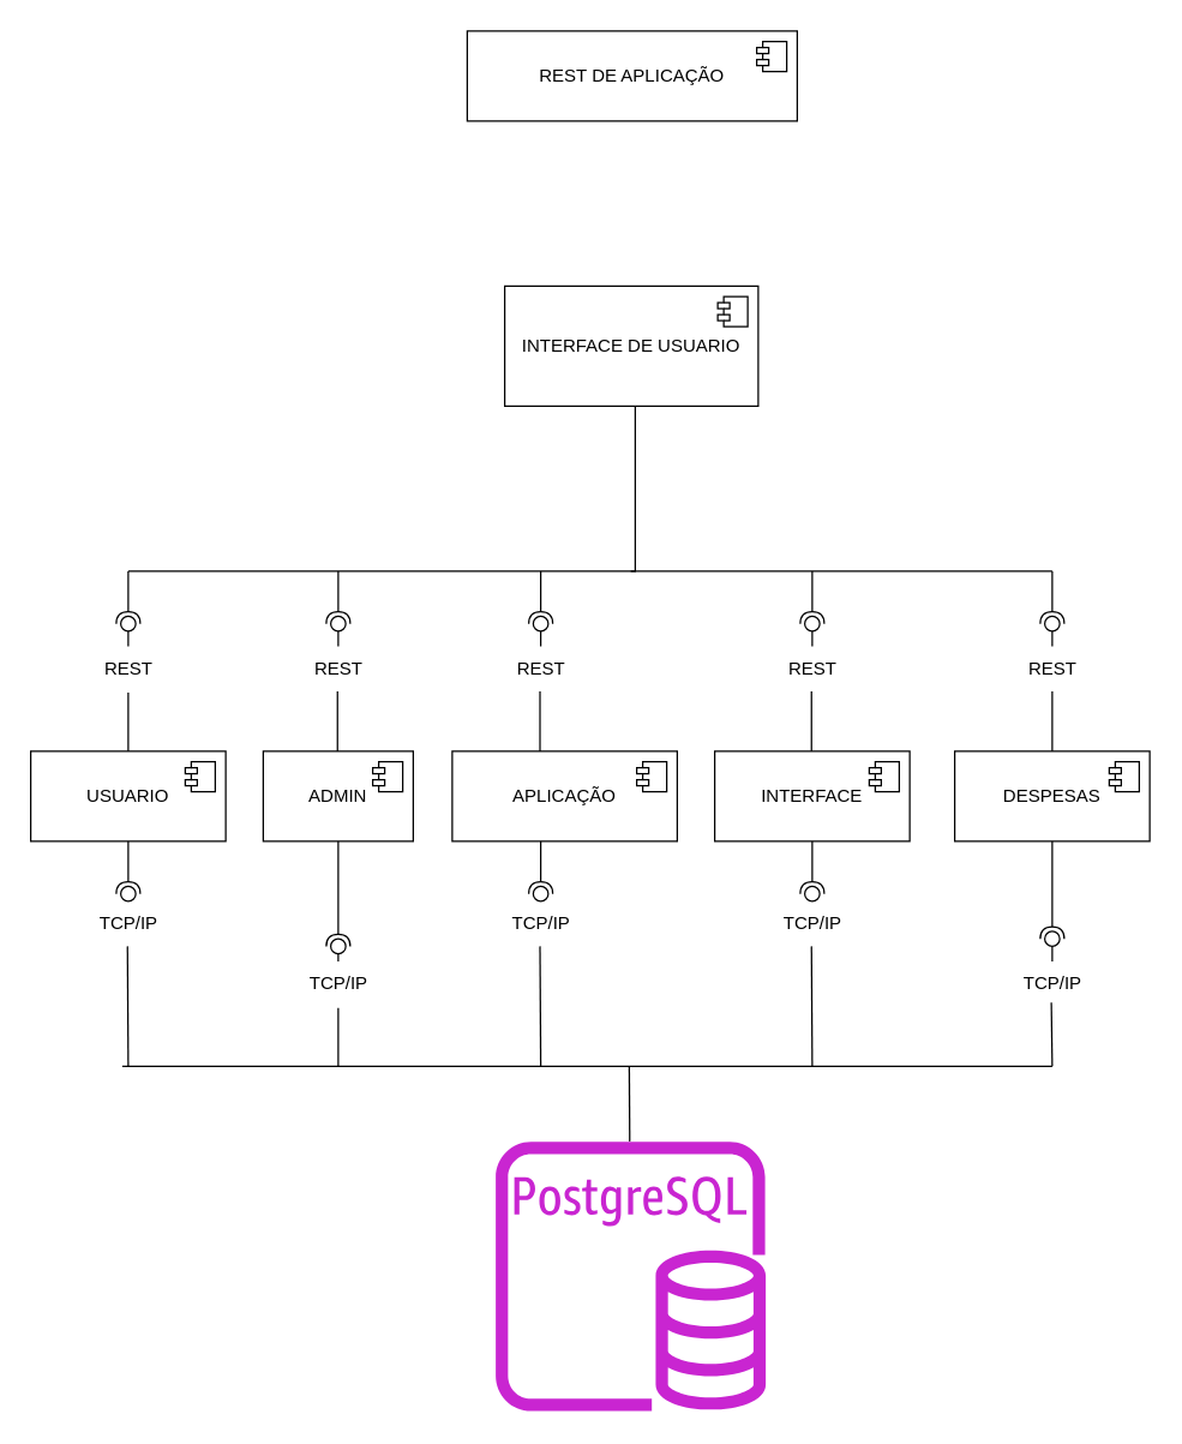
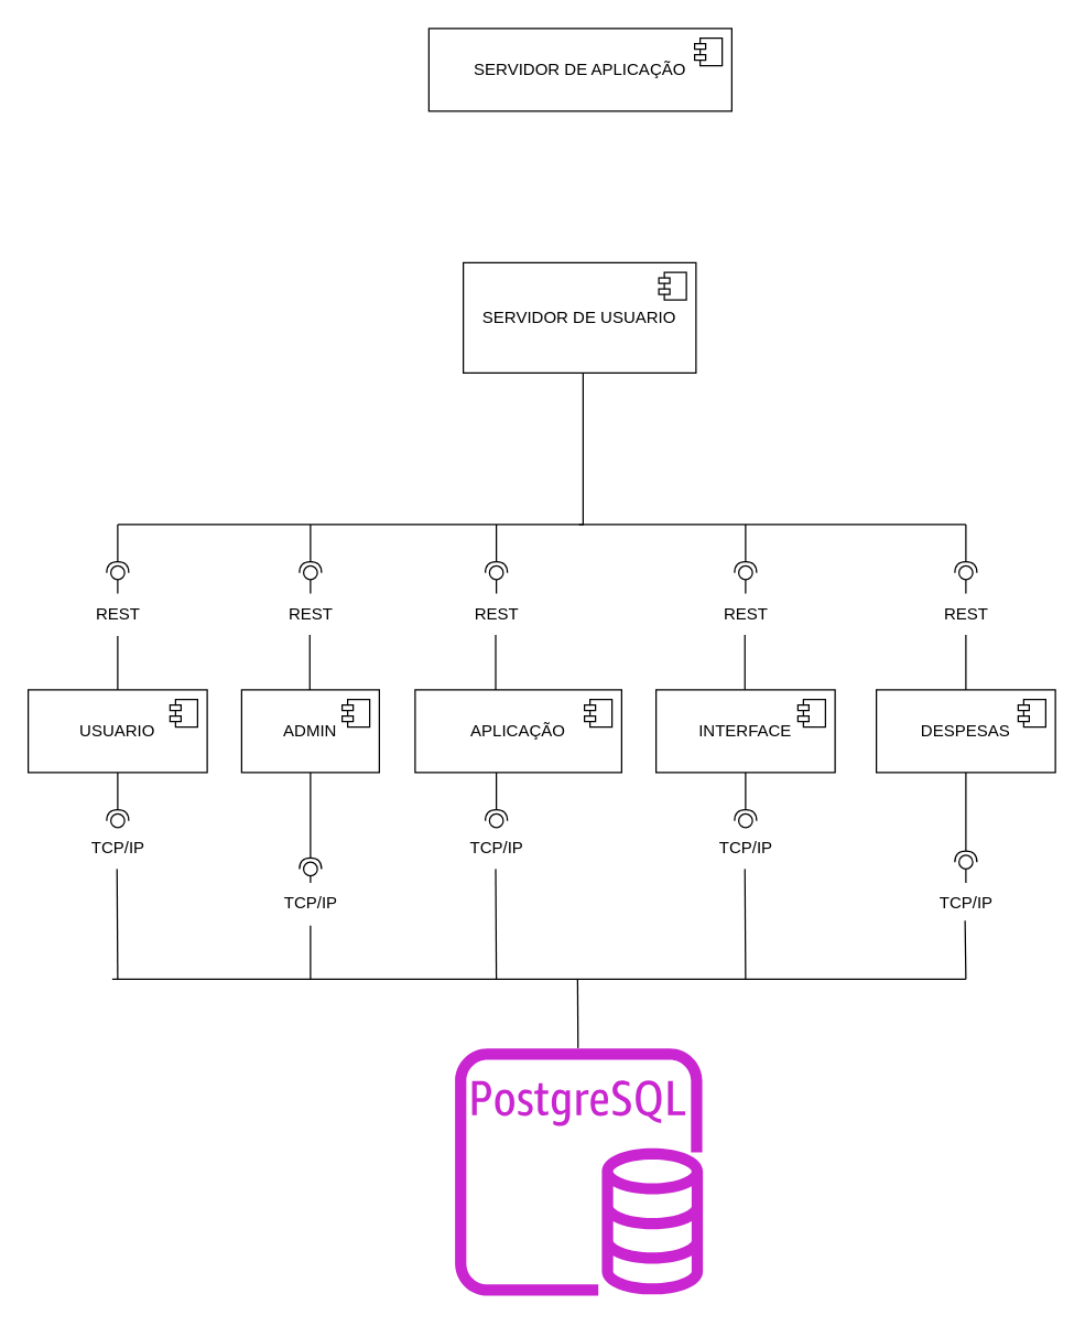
  <mxCell id="0" />
  <mxCell id="1" parent="0" />
  <mxCell id="2" value="ADMIN" style="html=1;dropTarget=0;whiteSpace=wrap;" parent="1" vertex="1"><mxGeometry x="175" y="500" width="100" height="60" as="geometry" /></mxCell>
  <mxCell id="3" value="" style="shape=module;jettyWidth=8;jettyHeight=4;" parent="2" vertex="1"><mxGeometry x="1" width="20" height="20" relative="1" as="geometry"><mxPoint x="-27" y="7" as="offset" /></mxGeometry></mxCell>
  <mxCell id="4" value="APLICAÇÃO" style="html=1;dropTarget=0;whiteSpace=wrap;" parent="1" vertex="1"><mxGeometry x="301" y="500" width="150" height="60" as="geometry" /></mxCell>
  <mxCell id="5" value="" style="shape=module;jettyWidth=8;jettyHeight=4;" parent="4" vertex="1"><mxGeometry x="1" width="20" height="20" relative="1" as="geometry"><mxPoint x="-27" y="7" as="offset" /></mxGeometry></mxCell>
  <mxCell id="6" style="edgeStyle=orthogonalEdgeStyle;rounded=0;orthogonalLoop=1;jettySize=auto;html=1;endArrow=none;startFill=0;" parent="1" source="7" edge="1"><mxGeometry relative="1" as="geometry"><mxPoint x="85" y="380" as="targetPoint" /><Array as="points"><mxPoint x="423" y="380" /><mxPoint x="85" y="380" /></Array></mxGeometry></mxCell>
- <mxCell id="7" value="INTERFACE DE USUARIO" style="html=1;dropTarget=0;whiteSpace=wrap;" parent="1" vertex="1"><mxGeometry x="336" y="190" width="169" height="80" as="geometry" /></mxCell>
+ <mxCell id="7" value="SERVIDOR DE USUARIO" style="html=1;dropTarget=0;whiteSpace=wrap;" parent="1" vertex="1"><mxGeometry x="336" y="190" width="169" height="80" as="geometry" /></mxCell>
  <mxCell id="8" value="" style="shape=module;jettyWidth=8;jettyHeight=4;" parent="7" vertex="1"><mxGeometry x="1" width="20" height="20" relative="1" as="geometry"><mxPoint x="-27" y="7" as="offset" /></mxGeometry></mxCell>
  <mxCell id="9" style="edgeStyle=orthogonalEdgeStyle;rounded=0;orthogonalLoop=1;jettySize=auto;html=1;endArrow=none;startFill=0;" parent="1" edge="1"><mxGeometry relative="1" as="geometry"><mxPoint x="420" y="380" as="sourcePoint" /><mxPoint x="701" y="380" as="targetPoint" /><Array as="points"><mxPoint x="680" y="380" /></Array></mxGeometry></mxCell>
  <mxCell id="10" value="" style="rounded=0;orthogonalLoop=1;jettySize=auto;html=1;endArrow=halfCircle;endFill=0;endSize=6;strokeWidth=1;sketch=0;" parent="1" target="12" edge="1"><mxGeometry relative="1" as="geometry"><mxPoint x="360" y="380" as="sourcePoint" /></mxGeometry></mxCell>
  <mxCell id="11" value="" style="rounded=0;orthogonalLoop=1;jettySize=auto;html=1;endArrow=oval;endFill=0;sketch=0;sourcePerimeterSpacing=0;targetPerimeterSpacing=0;endSize=10;exitX=0.5;exitY=0;exitDx=0;exitDy=0;" parent="1" source="30" target="12" edge="1"><mxGeometry relative="1" as="geometry"><mxPoint x="370" y="450" as="sourcePoint" /></mxGeometry></mxCell>
  <mxCell id="12" value="" style="ellipse;whiteSpace=wrap;html=1;align=center;aspect=fixed;fillColor=none;strokeColor=none;resizable=0;perimeter=centerPerimeter;rotatable=0;allowArrows=0;points=[];outlineConnect=1;" parent="1" vertex="1"><mxGeometry x="355" y="410" width="10" height="10" as="geometry" /></mxCell>
  <mxCell id="13" value="" style="rounded=0;orthogonalLoop=1;jettySize=auto;html=1;endArrow=halfCircle;endFill=0;endSize=6;strokeWidth=1;sketch=0;" parent="1" target="15" edge="1"><mxGeometry relative="1" as="geometry"><mxPoint x="225" y="380" as="sourcePoint" /></mxGeometry></mxCell>
  <mxCell id="14" value="" style="rounded=0;orthogonalLoop=1;jettySize=auto;html=1;endArrow=oval;endFill=0;sketch=0;sourcePerimeterSpacing=0;targetPerimeterSpacing=0;endSize=10;exitX=0.5;exitY=0;exitDx=0;exitDy=0;" parent="1" source="29" target="15" edge="1"><mxGeometry relative="1" as="geometry"><mxPoint x="380" y="480" as="sourcePoint" /></mxGeometry></mxCell>
  <mxCell id="15" value="" style="ellipse;whiteSpace=wrap;html=1;align=center;aspect=fixed;fillColor=none;strokeColor=none;resizable=0;perimeter=centerPerimeter;rotatable=0;allowArrows=0;points=[];outlineConnect=1;" parent="1" vertex="1"><mxGeometry x="220" y="410" width="10" height="10" as="geometry" /></mxCell>
  <mxCell id="16" value="" style="rounded=0;orthogonalLoop=1;jettySize=auto;html=1;endArrow=halfCircle;endFill=0;endSize=6;strokeWidth=1;sketch=0;" parent="1" target="18" edge="1"><mxGeometry relative="1" as="geometry"><mxPoint x="541" y="380" as="sourcePoint" /></mxGeometry></mxCell>
  <mxCell id="17" value="" style="rounded=0;orthogonalLoop=1;jettySize=auto;html=1;endArrow=oval;endFill=0;sketch=0;sourcePerimeterSpacing=0;targetPerimeterSpacing=0;endSize=10;exitX=0.5;exitY=0;exitDx=0;exitDy=0;" parent="1" source="31" target="18" edge="1"><mxGeometry relative="1" as="geometry"><mxPoint x="300" y="490" as="sourcePoint" /></mxGeometry></mxCell>
  <mxCell id="18" value="" style="ellipse;whiteSpace=wrap;html=1;align=center;aspect=fixed;fillColor=none;strokeColor=none;resizable=0;perimeter=centerPerimeter;rotatable=0;allowArrows=0;points=[];outlineConnect=1;" parent="1" vertex="1"><mxGeometry x="536" y="410" width="10" height="10" as="geometry" /></mxCell>
  <mxCell id="19" value="" style="rounded=0;orthogonalLoop=1;jettySize=auto;html=1;endArrow=halfCircle;endFill=0;endSize=6;strokeWidth=1;sketch=0;" parent="1" target="21" edge="1"><mxGeometry relative="1" as="geometry"><mxPoint x="85" y="380" as="sourcePoint" /></mxGeometry></mxCell>
  <mxCell id="20" value="" style="rounded=0;orthogonalLoop=1;jettySize=auto;html=1;endArrow=oval;endFill=0;sketch=0;sourcePerimeterSpacing=0;targetPerimeterSpacing=0;endSize=10;exitX=0.5;exitY=0;exitDx=0;exitDy=0;" parent="1" source="28" target="21" edge="1"><mxGeometry relative="1" as="geometry"><mxPoint x="235" y="470" as="sourcePoint" /></mxGeometry></mxCell>
  <mxCell id="21" value="" style="ellipse;whiteSpace=wrap;html=1;align=center;aspect=fixed;fillColor=none;strokeColor=none;resizable=0;perimeter=centerPerimeter;rotatable=0;allowArrows=0;points=[];outlineConnect=1;" parent="1" vertex="1"><mxGeometry x="80" y="410" width="10" height="10" as="geometry" /></mxCell>
  <mxCell id="22" value="" style="rounded=0;orthogonalLoop=1;jettySize=auto;html=1;endArrow=halfCircle;endFill=0;endSize=6;strokeWidth=1;sketch=0;" parent="1" target="24" edge="1"><mxGeometry relative="1" as="geometry"><mxPoint x="701" y="380" as="sourcePoint" /></mxGeometry></mxCell>
  <mxCell id="23" value="" style="rounded=0;orthogonalLoop=1;jettySize=auto;html=1;endArrow=oval;endFill=0;sketch=0;sourcePerimeterSpacing=0;targetPerimeterSpacing=0;endSize=10;exitX=0.5;exitY=0;exitDx=0;exitDy=0;" parent="1" source="32" target="24" edge="1"><mxGeometry relative="1" as="geometry"><mxPoint x="176" y="480" as="sourcePoint" /><Array as="points" /></mxGeometry></mxCell>
  <mxCell id="24" value="" style="ellipse;whiteSpace=wrap;html=1;align=center;aspect=fixed;fillColor=none;strokeColor=none;resizable=0;perimeter=centerPerimeter;rotatable=0;allowArrows=0;points=[];outlineConnect=1;" parent="1" vertex="1"><mxGeometry x="696" y="410" width="10" height="10" as="geometry" /></mxCell>
  <mxCell id="25" value="" style="rounded=0;orthogonalLoop=1;jettySize=auto;html=1;endArrow=halfCircle;endFill=0;endSize=6;strokeWidth=1;sketch=0;exitX=0.5;exitY=1;exitDx=0;exitDy=0;" parent="1" source="70" target="27" edge="1"><mxGeometry relative="1" as="geometry"><mxPoint x="95" y="390" as="sourcePoint" /></mxGeometry></mxCell>
  <mxCell id="26" value="" style="rounded=0;orthogonalLoop=1;jettySize=auto;html=1;endArrow=oval;endFill=0;sketch=0;sourcePerimeterSpacing=0;targetPerimeterSpacing=0;endSize=10;" parent="1" source="33" target="27" edge="1"><mxGeometry relative="1" as="geometry"><mxPoint x="91.5" y="550" as="sourcePoint" /></mxGeometry></mxCell>
  <mxCell id="27" value="" style="ellipse;whiteSpace=wrap;html=1;align=center;aspect=fixed;fillColor=none;strokeColor=none;resizable=0;perimeter=centerPerimeter;rotatable=0;allowArrows=0;points=[];outlineConnect=1;" parent="1" vertex="1"><mxGeometry x="80" y="590" width="10" height="10" as="geometry" /></mxCell>
  <mxCell id="28" value="REST" style="text;html=1;align=center;verticalAlign=middle;resizable=0;points=[];autosize=1;strokeColor=none;fillColor=none;" parent="1" vertex="1"><mxGeometry x="55" y="430" width="60" height="30" as="geometry" /></mxCell>
  <mxCell id="29" value="REST" style="text;html=1;align=center;verticalAlign=middle;resizable=0;points=[];autosize=1;strokeColor=none;fillColor=none;" parent="1" vertex="1"><mxGeometry x="195" y="430" width="60" height="30" as="geometry" /></mxCell>
  <mxCell id="30" value="REST" style="text;html=1;align=center;verticalAlign=middle;resizable=0;points=[];autosize=1;strokeColor=none;fillColor=none;" parent="1" vertex="1"><mxGeometry x="330" y="430" width="60" height="30" as="geometry" /></mxCell>
  <mxCell id="31" value="REST" style="text;html=1;align=center;verticalAlign=middle;resizable=0;points=[];autosize=1;strokeColor=none;fillColor=none;" parent="1" vertex="1"><mxGeometry x="511" y="430" width="60" height="30" as="geometry" /></mxCell>
  <mxCell id="32" value="REST" style="text;html=1;align=center;verticalAlign=middle;resizable=0;points=[];autosize=1;strokeColor=none;fillColor=none;" parent="1" vertex="1"><mxGeometry x="671" y="430" width="60" height="30" as="geometry" /></mxCell>
  <mxCell id="33" value="TCP/IP" style="text;html=1;align=center;verticalAlign=middle;resizable=0;points=[];autosize=1;strokeColor=none;fillColor=none;" parent="1" vertex="1"><mxGeometry x="55" y="600" width="60" height="30" as="geometry" /></mxCell>
  <mxCell id="34" value="" style="endArrow=none;html=1;rounded=0;entryX=0.5;entryY=1;entryDx=0;entryDy=0;entryPerimeter=0;exitX=0.5;exitY=0;exitDx=0;exitDy=0;" parent="1" target="32" edge="1"><mxGeometry width="50" height="50" relative="1" as="geometry"><mxPoint x="701" y="500" as="sourcePoint" /><mxPoint x="381" y="470" as="targetPoint" /></mxGeometry></mxCell>
  <mxCell id="35" value="" style="endArrow=none;html=1;rounded=0;entryX=0.5;entryY=1;entryDx=0;entryDy=0;entryPerimeter=0;" parent="1" edge="1"><mxGeometry width="50" height="50" relative="1" as="geometry"><mxPoint x="540.5" y="500" as="sourcePoint" /><mxPoint x="540.5" y="460" as="targetPoint" /></mxGeometry></mxCell>
  <mxCell id="36" value="" style="endArrow=none;html=1;rounded=0;entryX=0.5;entryY=1;entryDx=0;entryDy=0;entryPerimeter=0;" parent="1" edge="1"><mxGeometry width="50" height="50" relative="1" as="geometry"><mxPoint x="359.5" y="500" as="sourcePoint" /><mxPoint x="359.5" y="460" as="targetPoint" /></mxGeometry></mxCell>
  <mxCell id="37" value="" style="endArrow=none;html=1;rounded=0;entryX=0.5;entryY=1;entryDx=0;entryDy=0;entryPerimeter=0;" parent="1" edge="1"><mxGeometry width="50" height="50" relative="1" as="geometry"><mxPoint x="224.5" y="500" as="sourcePoint" /><mxPoint x="224.5" y="460" as="targetPoint" /></mxGeometry></mxCell>
  <mxCell id="38" value="" style="endArrow=none;html=1;rounded=0;entryX=0.5;entryY=1.033;entryDx=0;entryDy=0;entryPerimeter=0;exitX=0.5;exitY=0;exitDx=0;exitDy=0;" parent="1" source="70" target="28" edge="1"><mxGeometry width="50" height="50" relative="1" as="geometry"><mxPoint x="520.5" y="530" as="sourcePoint" /><mxPoint x="300" y="480" as="targetPoint" /></mxGeometry></mxCell>
  <mxCell id="39" value="" style="endArrow=none;html=1;rounded=0;entryX=0.5;entryY=1.033;entryDx=0;entryDy=0;entryPerimeter=0;" parent="1" edge="1"><mxGeometry width="50" height="50" relative="1" as="geometry"><mxPoint x="85" y="710" as="sourcePoint" /><mxPoint x="84.5" y="630" as="targetPoint" /></mxGeometry></mxCell>
  <mxCell id="40" value="" style="rounded=0;orthogonalLoop=1;jettySize=auto;html=1;endArrow=halfCircle;endFill=0;endSize=6;strokeWidth=1;sketch=0;exitX=0.5;exitY=1;exitDx=0;exitDy=0;" parent="1" source="2" edge="1"><mxGeometry relative="1" as="geometry"><mxPoint x="224.5" y="590" as="sourcePoint" /><mxPoint x="225" y="630" as="targetPoint" /></mxGeometry></mxCell>
  <mxCell id="41" value="" style="rounded=0;orthogonalLoop=1;jettySize=auto;html=1;endArrow=oval;endFill=0;sketch=0;sourcePerimeterSpacing=0;targetPerimeterSpacing=0;endSize=10;" parent="1" source="60" edge="1"><mxGeometry relative="1" as="geometry"><mxPoint x="231.5" y="560" as="sourcePoint" /><mxPoint x="225" y="630" as="targetPoint" /></mxGeometry></mxCell>
  <mxCell id="42" value="" style="ellipse;whiteSpace=wrap;html=1;align=center;aspect=fixed;fillColor=none;strokeColor=none;resizable=0;perimeter=centerPerimeter;rotatable=0;allowArrows=0;points=[];outlineConnect=1;" parent="1" vertex="1"><mxGeometry x="220" y="600" width="10" height="10" as="geometry" /></mxCell>
  <mxCell id="43" value="" style="endArrow=none;html=1;rounded=0;entryX=0.5;entryY=1.033;entryDx=0;entryDy=0;entryPerimeter=0;" parent="1" source="60" edge="1"><mxGeometry width="50" height="50" relative="1" as="geometry"><mxPoint x="224.5" y="710" as="sourcePoint" /><mxPoint x="224.5" y="640" as="targetPoint" /></mxGeometry></mxCell>
  <mxCell id="44" value="" style="rounded=0;orthogonalLoop=1;jettySize=auto;html=1;endArrow=halfCircle;endFill=0;endSize=6;strokeWidth=1;sketch=0;exitX=0.5;exitY=1;exitDx=0;exitDy=0;" parent="1" target="46" edge="1"><mxGeometry relative="1" as="geometry"><mxPoint x="360" y="560" as="sourcePoint" /></mxGeometry></mxCell>
  <mxCell id="45" value="" style="rounded=0;orthogonalLoop=1;jettySize=auto;html=1;endArrow=oval;endFill=0;sketch=0;sourcePerimeterSpacing=0;targetPerimeterSpacing=0;endSize=10;" parent="1" source="47" target="46" edge="1"><mxGeometry relative="1" as="geometry"><mxPoint x="366.5" y="550" as="sourcePoint" /></mxGeometry></mxCell>
  <mxCell id="46" value="" style="ellipse;whiteSpace=wrap;html=1;align=center;aspect=fixed;fillColor=none;strokeColor=none;resizable=0;perimeter=centerPerimeter;rotatable=0;allowArrows=0;points=[];outlineConnect=1;" parent="1" vertex="1"><mxGeometry x="355" y="590" width="10" height="10" as="geometry" /></mxCell>
  <mxCell id="47" value="TCP/IP" style="text;html=1;align=center;verticalAlign=middle;resizable=0;points=[];autosize=1;strokeColor=none;fillColor=none;" parent="1" vertex="1"><mxGeometry x="330" y="600" width="60" height="30" as="geometry" /></mxCell>
  <mxCell id="48" value="" style="endArrow=none;html=1;rounded=0;entryX=0.5;entryY=1.033;entryDx=0;entryDy=0;entryPerimeter=0;" parent="1" edge="1"><mxGeometry width="50" height="50" relative="1" as="geometry"><mxPoint x="360" y="710" as="sourcePoint" /><mxPoint x="359.5" y="630" as="targetPoint" /></mxGeometry></mxCell>
  <mxCell id="49" value="" style="rounded=0;orthogonalLoop=1;jettySize=auto;html=1;endArrow=halfCircle;endFill=0;endSize=6;strokeWidth=1;sketch=0;exitX=0.5;exitY=1;exitDx=0;exitDy=0;" parent="1" target="51" edge="1"><mxGeometry relative="1" as="geometry"><mxPoint x="541" y="560" as="sourcePoint" /></mxGeometry></mxCell>
  <mxCell id="50" value="" style="rounded=0;orthogonalLoop=1;jettySize=auto;html=1;endArrow=oval;endFill=0;sketch=0;sourcePerimeterSpacing=0;targetPerimeterSpacing=0;endSize=10;" parent="1" source="52" target="51" edge="1"><mxGeometry relative="1" as="geometry"><mxPoint x="547.5" y="550" as="sourcePoint" /></mxGeometry></mxCell>
  <mxCell id="51" value="" style="ellipse;whiteSpace=wrap;html=1;align=center;aspect=fixed;fillColor=none;strokeColor=none;resizable=0;perimeter=centerPerimeter;rotatable=0;allowArrows=0;points=[];outlineConnect=1;" parent="1" vertex="1"><mxGeometry x="536" y="590" width="10" height="10" as="geometry" /></mxCell>
  <mxCell id="52" value="TCP/IP" style="text;html=1;align=center;verticalAlign=middle;resizable=0;points=[];autosize=1;strokeColor=none;fillColor=none;" parent="1" vertex="1"><mxGeometry x="511" y="600" width="60" height="30" as="geometry" /></mxCell>
  <mxCell id="53" value="" style="endArrow=none;html=1;rounded=0;entryX=0.5;entryY=1.033;entryDx=0;entryDy=0;entryPerimeter=0;" parent="1" edge="1"><mxGeometry width="50" height="50" relative="1" as="geometry"><mxPoint x="541" y="710" as="sourcePoint" /><mxPoint x="540.5" y="630" as="targetPoint" /></mxGeometry></mxCell>
  <mxCell id="54" value="" style="rounded=0;orthogonalLoop=1;jettySize=auto;html=1;endArrow=halfCircle;endFill=0;endSize=6;strokeWidth=1;sketch=0;exitX=0.5;exitY=1;exitDx=0;exitDy=0;" parent="1" target="56" edge="1"><mxGeometry relative="1" as="geometry"><mxPoint x="701" y="560" as="sourcePoint" /></mxGeometry></mxCell>
  <mxCell id="55" value="" style="rounded=0;orthogonalLoop=1;jettySize=auto;html=1;endArrow=oval;endFill=0;sketch=0;sourcePerimeterSpacing=0;targetPerimeterSpacing=0;endSize=10;" parent="1" source="57" target="56" edge="1"><mxGeometry relative="1" as="geometry"><mxPoint x="707.5" y="550" as="sourcePoint" /></mxGeometry></mxCell>
  <mxCell id="56" value="" style="ellipse;whiteSpace=wrap;html=1;align=center;aspect=fixed;fillColor=none;strokeColor=none;resizable=0;perimeter=centerPerimeter;rotatable=0;allowArrows=0;points=[];outlineConnect=1;" parent="1" vertex="1"><mxGeometry x="696" y="620" width="10" height="10" as="geometry" /></mxCell>
  <mxCell id="57" value="TCP/IP&lt;span style=&quot;color: rgba(0, 0, 0, 0); font-family: monospace; font-size: 0px; text-align: start;&quot;&gt;%3CmxGraphModel%3E%3Croot%3E%3CmxCell%20id%3D%220%22%2F%3E%3CmxCell%20id%3D%221%22%20parent%3D%220%22%2F%3E%3CmxCell%20id%3D%222%22%20value%3D%22Interface%20de%20Usu%C3%A1rio%20(Administrador)%20%2B%20Servi%C3%A7o%20Web%22%20style%3D%22text%3Bhtml%3D1%3Balign%3Dcenter%3BverticalAlign%3Dmiddle%3Bresizable%3D0%3Bpoints%3D%5B%5D%3Bautosize%3D1%3BstrokeColor%3Dnone%3BfillColor%3Dnone%3B%22%20vertex%3D%221%22%20parent%3D%221%22%3E%3CmxGeometry%20y%3D%22540%22%20width%3D%22300%22%20height%3D%2230%22%20as%3D%22geometry%22%2F%3E%3C%2FmxCell%3E%3C%2Froot%3E%3C%2FmxGraphModel%3E&lt;/span&gt;" style="text;html=1;align=center;verticalAlign=middle;resizable=0;points=[];autosize=1;strokeColor=none;fillColor=none;" parent="1" vertex="1"><mxGeometry x="671" y="640" width="60" height="30" as="geometry" /></mxCell>
  <mxCell id="58" value="" style="endArrow=none;html=1;rounded=0;entryX=0.49;entryY=0.918;entryDx=0;entryDy=0;entryPerimeter=0;" parent="1" target="57" edge="1"><mxGeometry width="50" height="50" relative="1" as="geometry"><mxPoint x="701" y="710" as="sourcePoint" /><mxPoint x="701" y="680" as="targetPoint" /></mxGeometry></mxCell>
  <mxCell id="59" value="" style="endArrow=none;html=1;rounded=0;entryX=0.5;entryY=1.033;entryDx=0;entryDy=0;entryPerimeter=0;" parent="1" target="60" edge="1"><mxGeometry width="50" height="50" relative="1" as="geometry"><mxPoint x="225" y="710" as="sourcePoint" /><mxPoint x="224.5" y="640" as="targetPoint" /><Array as="points"><mxPoint x="225" y="671" /></Array></mxGeometry></mxCell>
  <mxCell id="60" value="TCP/IP" style="text;html=1;align=center;verticalAlign=middle;resizable=0;points=[];autosize=1;strokeColor=none;fillColor=none;" parent="1" vertex="1"><mxGeometry x="195" y="640" width="60" height="30" as="geometry" /></mxCell>
- <mxCell id="61" value="REST DE APLICAÇÃO" style="html=1;dropTarget=0;whiteSpace=wrap;" parent="1" vertex="1"><mxGeometry x="311" y="20" width="220" height="60" as="geometry" /></mxCell>
+ <mxCell id="61" value="SERVIDOR DE APLICAÇÃO" style="html=1;dropTarget=0;whiteSpace=wrap;" parent="1" vertex="1"><mxGeometry x="311" y="20" width="220" height="60" as="geometry" /></mxCell>
  <mxCell id="62" value="" style="shape=module;jettyWidth=8;jettyHeight=4;" parent="61" vertex="1"><mxGeometry x="1" width="20" height="20" relative="1" as="geometry"><mxPoint x="-27" y="7" as="offset" /></mxGeometry></mxCell>
  <mxCell id="63" value="" style="sketch=0;outlineConnect=0;fontColor=#232F3E;gradientColor=none;fillColor=#C925D1;strokeColor=none;dashed=0;verticalLabelPosition=bottom;verticalAlign=top;align=center;html=1;fontSize=12;fontStyle=0;aspect=fixed;pointerEvents=1;shape=mxgraph.aws4.rds_postgresql_instance;" parent="1" vertex="1"><mxGeometry x="330" y="760" width="180" height="180" as="geometry" /></mxCell>
  <mxCell id="64" value="INTERFACE" style="html=1;dropTarget=0;whiteSpace=wrap;" parent="1" vertex="1"><mxGeometry x="476" y="500" width="130" height="60" as="geometry" /></mxCell>
  <mxCell id="65" value="" style="shape=module;jettyWidth=8;jettyHeight=4;" parent="64" vertex="1"><mxGeometry x="1" width="20" height="20" relative="1" as="geometry"><mxPoint x="-27" y="7" as="offset" /></mxGeometry></mxCell>
  <mxCell id="66" style="edgeStyle=orthogonalEdgeStyle;rounded=0;orthogonalLoop=1;jettySize=auto;html=1;endArrow=none;startFill=0;" parent="1" edge="1"><mxGeometry relative="1" as="geometry"><mxPoint x="81" y="710" as="sourcePoint" /><mxPoint x="701" y="710" as="targetPoint" /><Array as="points"><mxPoint x="571" y="710" /></Array></mxGeometry></mxCell>
  <mxCell id="67" value="" style="endArrow=none;html=1;rounded=0;" parent="1" edge="1"><mxGeometry width="50" height="50" relative="1" as="geometry"><mxPoint x="419.33" y="760" as="sourcePoint" /><mxPoint x="419" y="710" as="targetPoint" /></mxGeometry></mxCell>
  <mxCell id="68" value="DESPESAS" style="html=1;dropTarget=0;whiteSpace=wrap;" parent="1" vertex="1"><mxGeometry x="636" y="500" width="130" height="60" as="geometry" /></mxCell>
  <mxCell id="69" value="" style="shape=module;jettyWidth=8;jettyHeight=4;" parent="68" vertex="1"><mxGeometry x="1" width="20" height="20" relative="1" as="geometry"><mxPoint x="-27" y="7" as="offset" /></mxGeometry></mxCell>
  <mxCell id="70" value="USUARIO" style="html=1;dropTarget=0;whiteSpace=wrap;movable=1;resizable=1;rotatable=1;deletable=1;editable=1;locked=0;connectable=1;" parent="1" vertex="1"><mxGeometry x="20" y="500" width="130" height="60" as="geometry" /></mxCell>
  <mxCell id="71" value="" style="shape=module;jettyWidth=8;jettyHeight=4;" parent="70" vertex="1"><mxGeometry x="1" width="20" height="20" relative="1" as="geometry"><mxPoint x="-27" y="7" as="offset" /></mxGeometry></mxCell>
